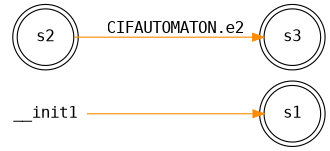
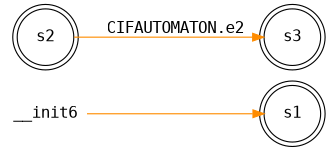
  digraph {
    fontname="DejaVu Sans Mono"
    rankdir=LR
    node [fontname="DejaVu Sans Mono" shape=doublecircle]
    edge [color=darkorange fontname="DejaVu Sans Mono"]
    n1 [label=<s1>]
    n2 [label=<s2>]
    n3 [label=<s3>]
-   __init1 [color=purple shape=none]
+   __init1 [color=purple shape=none label=__init6]
    n2 -> n3 [label=<CIFAUTOMATON.e2>]
    __init1 -> n1
  }
